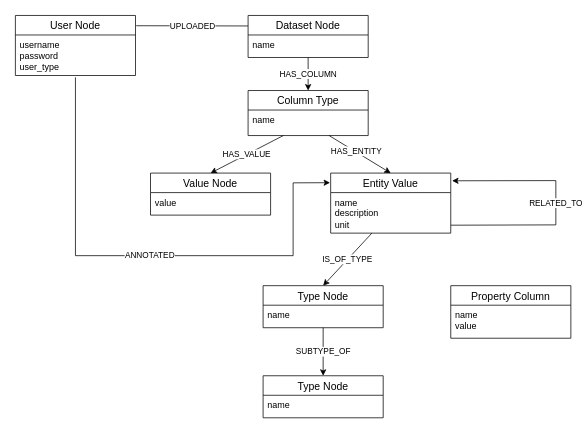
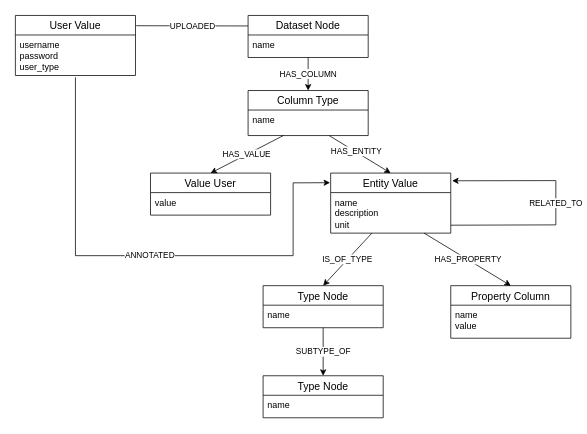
  <mxCell id="0" />
  <mxCell id="1" parent="0" />
  <mxCell id="2" value="Dataset Node" style="swimlane;fontStyle=0;childLayout=stackLayout;horizontal=1;startSize=26;horizontalStack=0;resizeParent=1;resizeParentMax=0;resizeLast=0;collapsible=1;marginBottom=0;align=center;fontSize=14;" parent="1" vertex="1"><mxGeometry x="330" width="160" height="56" as="geometry" y="20" /></mxCell>
  <mxCell id="3" value="name" style="text;strokeColor=none;fillColor=none;spacingLeft=4;spacingRight=4;overflow=hidden;rotatable=0;points=[[0,0.5],[1,0.5]];portConstraint=eastwest;fontSize=12;whiteSpace=wrap;html=1;" parent="2" vertex="1"><mxGeometry y="26" width="160" height="30" as="geometry" /></mxCell>
  <mxCell id="4" value="Column Type" style="swimlane;fontStyle=0;childLayout=stackLayout;horizontal=1;startSize=26;horizontalStack=0;resizeParent=1;resizeParentMax=0;resizeLast=0;collapsible=1;marginBottom=0;align=center;fontSize=14;" parent="1" vertex="1"><mxGeometry x="330" y="120" width="160" height="60" as="geometry" /></mxCell>
  <mxCell id="5" value="name" style="text;strokeColor=none;fillColor=none;spacingLeft=4;spacingRight=4;overflow=hidden;rotatable=0;points=[[0,0.5],[1,0.5]];portConstraint=eastwest;fontSize=12;whiteSpace=wrap;html=1;" parent="4" vertex="1"><mxGeometry y="26" width="160" height="34" as="geometry" /></mxCell>
- <mxCell id="6" value="Value Node" style="swimlane;fontStyle=0;childLayout=stackLayout;horizontal=1;startSize=26;horizontalStack=0;resizeParent=1;resizeParentMax=0;resizeLast=0;collapsible=1;marginBottom=0;align=center;fontSize=14;" parent="1" vertex="1"><mxGeometry x="200" y="230" width="160" height="56" as="geometry" /></mxCell>
+ <mxCell id="6" value="Value User" style="swimlane;fontStyle=0;childLayout=stackLayout;horizontal=1;startSize=26;horizontalStack=0;resizeParent=1;resizeParentMax=0;resizeLast=0;collapsible=1;marginBottom=0;align=center;fontSize=14;" parent="1" vertex="1"><mxGeometry x="200" y="230" width="160" height="56" as="geometry" /></mxCell>
  <mxCell id="7" value="value" style="text;strokeColor=none;fillColor=none;spacingLeft=4;spacingRight=4;overflow=hidden;rotatable=0;points=[[0,0.5],[1,0.5]];portConstraint=eastwest;fontSize=12;whiteSpace=wrap;html=1;" parent="6" vertex="1"><mxGeometry y="26" width="160" height="30" as="geometry" /></mxCell>
  <mxCell id="8" value="HAS_COLUMN" style="endArrow=classic;html=1;rounded=0;exitX=0.5;exitY=1;exitDx=0;exitDy=0;entryX=0.5;entryY=0;entryDx=0;entryDy=0;" parent="1" source="2" target="4" edge="1"><mxGeometry width="50" height="50" relative="1" as="geometry"><mxPoint x="410" y="90" as="sourcePoint" /><mxPoint x="420" y="110" as="targetPoint" /></mxGeometry></mxCell>
  <mxCell id="9" value="HAS_VALUE" style="endArrow=classic;html=1;rounded=0;" parent="1" source="5" edge="1"><mxGeometry width="50" height="50" relative="1" as="geometry"><mxPoint x="400" y="190" as="sourcePoint" /><mxPoint x="280" y="230" as="targetPoint" /></mxGeometry></mxCell>
  <mxCell id="10" value="Entity Value" style="swimlane;fontStyle=0;childLayout=stackLayout;horizontal=1;startSize=26;horizontalStack=0;resizeParent=1;resizeParentMax=0;resizeLast=0;collapsible=1;marginBottom=0;align=center;fontSize=14;" parent="1" vertex="1"><mxGeometry x="440" y="230" width="160" height="80" as="geometry" /></mxCell>
  <mxCell id="11" value="name&lt;br&gt;description&lt;br&gt;unit" style="text;strokeColor=none;fillColor=none;spacingLeft=4;spacingRight=4;overflow=hidden;rotatable=0;points=[[0,0.5],[1,0.5]];portConstraint=eastwest;fontSize=12;whiteSpace=wrap;html=1;" parent="10" vertex="1"><mxGeometry y="26" width="160" height="54" as="geometry" /></mxCell>
  <mxCell id="12" value="RELATED_TO" style="endArrow=classic;html=1;rounded=0;exitX=1.001;exitY=0.804;exitDx=0;exitDy=0;exitPerimeter=0;entryX=1.011;entryY=0.128;entryDx=0;entryDy=0;entryPerimeter=0;" parent="10" source="11" target="10" edge="1"><mxGeometry width="50" height="50" relative="1" as="geometry"><mxPoint x="170" y="71" as="sourcePoint" /><mxPoint x="190" y="10" as="targetPoint" /><Array as="points"><mxPoint x="300" y="69" /><mxPoint x="300" y="10" /></Array></mxGeometry></mxCell>
  <mxCell id="13" value="Type Node" style="swimlane;fontStyle=0;childLayout=stackLayout;horizontal=1;startSize=26;horizontalStack=0;resizeParent=1;resizeParentMax=0;resizeLast=0;collapsible=1;marginBottom=0;align=center;fontSize=14;" parent="1" vertex="1"><mxGeometry x="350" y="380" width="160" height="56" as="geometry" /></mxCell>
  <mxCell id="14" value="name" style="text;strokeColor=none;fillColor=none;spacingLeft=4;spacingRight=4;overflow=hidden;rotatable=0;points=[[0,0.5],[1,0.5]];portConstraint=eastwest;fontSize=12;whiteSpace=wrap;html=1;" parent="13" vertex="1"><mxGeometry y="26" width="160" height="30" as="geometry" /></mxCell>
  <mxCell id="15" value="Property Column" style="swimlane;fontStyle=0;childLayout=stackLayout;horizontal=1;startSize=26;horizontalStack=0;resizeParent=1;resizeParentMax=0;resizeLast=0;collapsible=1;marginBottom=0;align=center;fontSize=14;" parent="1" vertex="1"><mxGeometry x="600" y="380" width="160" height="70" as="geometry" /></mxCell>
  <mxCell id="16" value="name&lt;br&gt;value&lt;br&gt;" style="text;strokeColor=none;fillColor=none;spacingLeft=4;spacingRight=4;overflow=hidden;rotatable=0;points=[[0,0.5],[1,0.5]];portConstraint=eastwest;fontSize=12;whiteSpace=wrap;html=1;" parent="15" vertex="1"><mxGeometry y="26" width="160" height="44" as="geometry" /></mxCell>
  <mxCell id="17" value="IS_OF_TYPE" style="endArrow=classic;html=1;rounded=0;entryX=0.5;entryY=0;entryDx=0;entryDy=0;" parent="1" source="11" target="13" edge="1"><mxGeometry width="50" height="50" relative="1" as="geometry"><mxPoint x="490" y="320" as="sourcePoint" /><mxPoint x="430" y="370" as="targetPoint" /></mxGeometry></mxCell>
- <mxCell id="19" value="User Node" style="swimlane;fontStyle=0;childLayout=stackLayout;horizontal=1;startSize=26;horizontalStack=0;resizeParent=1;resizeParentMax=0;resizeLast=0;collapsible=1;marginBottom=0;align=center;fontSize=14;" parent="1" vertex="1"><mxGeometry x="20" width="160" height="80" as="geometry" y="20" /></mxCell>
+ <mxCell id="18" value="HAS_PROPERTY" style="endArrow=classic;html=1;rounded=0;entryX=0.5;entryY=0;entryDx=0;entryDy=0;" parent="1" source="11" target="15" edge="1"><mxGeometry width="50" height="50" relative="1" as="geometry"><mxPoint x="370" y="360" as="sourcePoint" /><mxPoint x="680" y="370" as="targetPoint" /><Array as="points" /></mxGeometry></mxCell>
+ <mxCell id="19" value="User Value" style="swimlane;fontStyle=0;childLayout=stackLayout;horizontal=1;startSize=26;horizontalStack=0;resizeParent=1;resizeParentMax=0;resizeLast=0;collapsible=1;marginBottom=0;align=center;fontSize=14;" parent="1" vertex="1"><mxGeometry x="20" width="160" height="80" as="geometry" y="20" /></mxCell>
  <mxCell id="20" value="username&lt;br&gt;password&lt;br&gt;user_type" style="text;strokeColor=none;fillColor=none;spacingLeft=4;spacingRight=4;overflow=hidden;rotatable=0;points=[[0,0.5],[1,0.5]];portConstraint=eastwest;fontSize=12;whiteSpace=wrap;html=1;" parent="19" vertex="1"><mxGeometry y="26" width="160" height="54" as="geometry" /></mxCell>
  <mxCell id="21" value="UPLOADED" style="endArrow=none;html=1;rounded=0;entryX=0;entryY=0.25;entryDx=0;entryDy=0;exitX=1.006;exitY=0.171;exitDx=0;exitDy=0;exitPerimeter=0;" parent="1" source="19" target="2" edge="1"><mxGeometry width="50" height="50" relative="1" as="geometry"><mxPoint x="190" y="34" as="sourcePoint" /><mxPoint x="300" y="36" as="targetPoint" /></mxGeometry></mxCell>
  <mxCell id="22" value="ANNOTATED " style="endArrow=classic;html=1;rounded=0;exitX=0.5;exitY=1.045;exitDx=0;exitDy=0;exitPerimeter=0;entryX=-0.005;entryY=0.16;entryDx=0;entryDy=0;entryPerimeter=0;" parent="1" source="20" target="10" edge="1"><mxGeometry width="50" height="50" relative="1" as="geometry"><mxPoint x="370" y="350" as="sourcePoint" /><mxPoint x="430" y="240" as="targetPoint" /><Array as="points"><mxPoint x="100" y="340" /><mxPoint x="390" y="340" /><mxPoint x="390" y="243" /></Array></mxGeometry></mxCell>
  <mxCell id="23" value="Type Node" style="swimlane;fontStyle=0;childLayout=stackLayout;horizontal=1;startSize=26;horizontalStack=0;resizeParent=1;resizeParentMax=0;resizeLast=0;collapsible=1;marginBottom=0;align=center;fontSize=14;" parent="1" vertex="1"><mxGeometry x="350" y="500" width="160" height="56" as="geometry" /></mxCell>
  <mxCell id="24" value="name" style="text;strokeColor=none;fillColor=none;spacingLeft=4;spacingRight=4;overflow=hidden;rotatable=0;points=[[0,0.5],[1,0.5]];portConstraint=eastwest;fontSize=12;whiteSpace=wrap;html=1;" parent="23" vertex="1"><mxGeometry y="26" width="160" height="30" as="geometry" /></mxCell>
  <mxCell id="25" value="SUBTYPE_OF" style="endArrow=classic;html=1;rounded=0;entryX=0.5;entryY=0;entryDx=0;entryDy=0;" parent="1" source="14" target="23" edge="1"><mxGeometry width="50" height="50" relative="1" as="geometry"><mxPoint x="429" y="440" as="sourcePoint" /><mxPoint x="429" y="490" as="targetPoint" /></mxGeometry></mxCell>
  <mxCell id="26" value="" style="endArrow=classic;html=1;rounded=0;entryX=0.5;entryY=0;entryDx=0;entryDy=0;" parent="1" source="5" target="10" edge="1"><mxGeometry width="50" height="50" relative="1" as="geometry"><mxPoint x="550" y="180" as="sourcePoint" /><mxPoint x="520" y="200" as="targetPoint" /></mxGeometry></mxCell>
  <mxCell id="27" value="HAS_ENTITY" style="edgeLabel;html=1;align=center;verticalAlign=middle;resizable=0;points=[];" parent="26" vertex="1" connectable="0"><mxGeometry x="-0.144" y="1" relative="1" as="geometry"><mxPoint as="offset" /></mxGeometry></mxCell>
